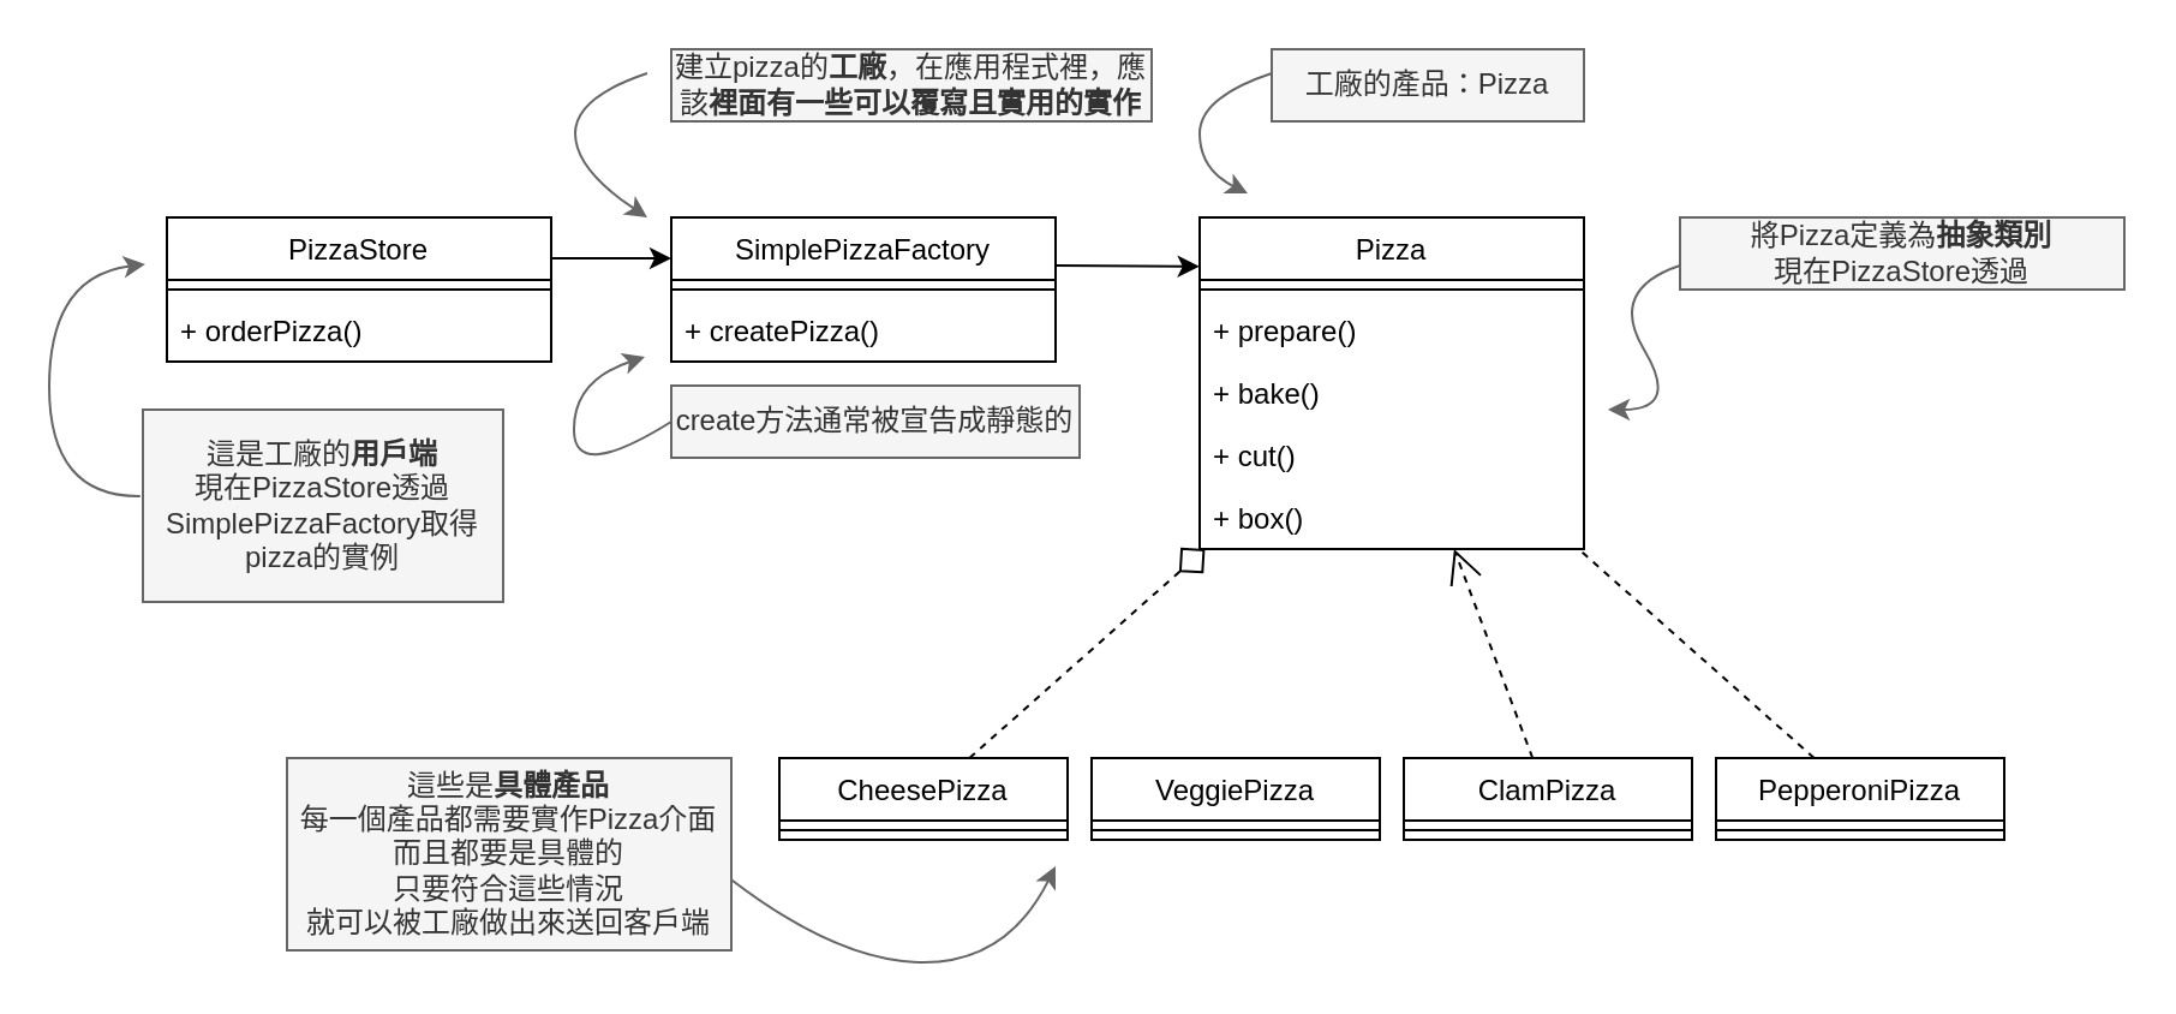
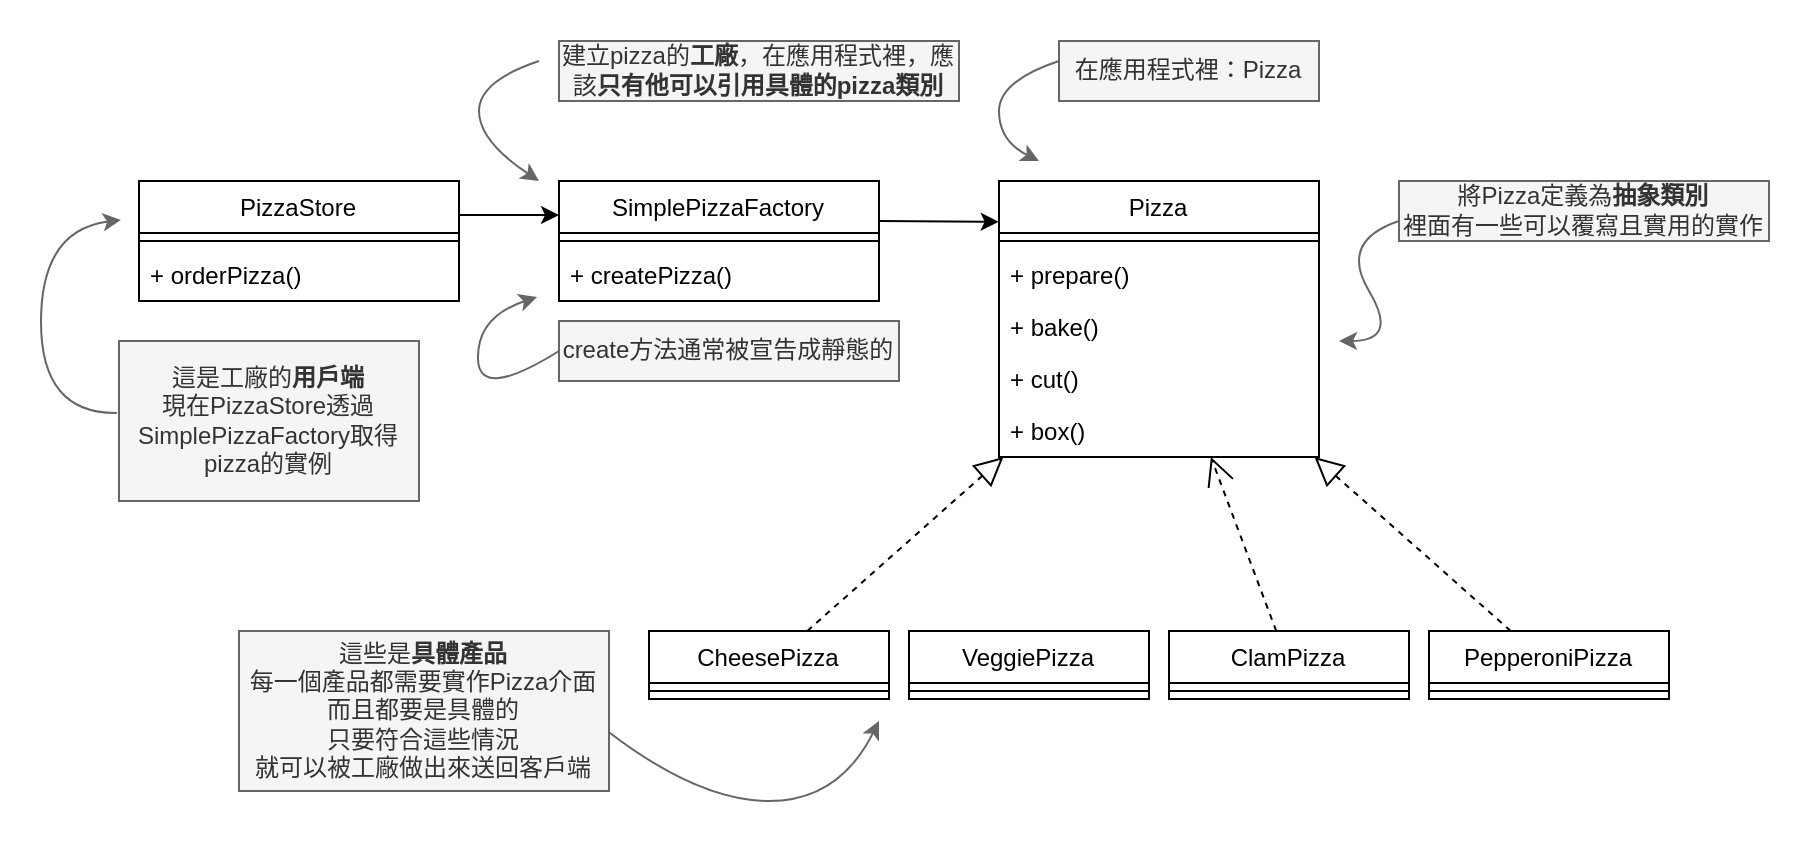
  <mxCell id="0" />
  <mxCell id="1" parent="0" />
  <mxCell id="2" value="PizzaStore" style="swimlane;fontStyle=0;align=center;verticalAlign=top;childLayout=stackLayout;horizontal=1;startSize=26;horizontalStack=0;resizeParent=1;resizeLast=0;collapsible=1;marginBottom=0;rounded=0;shadow=0;strokeWidth=1;" parent="1" vertex="1"><mxGeometry x="69" y="90" width="160" height="60" as="geometry"><mxRectangle x="130" y="380" width="160" height="26" as="alternateBounds" /></mxGeometry></mxCell>
  <mxCell id="3" value="" style="line;html=1;strokeWidth=1;align=left;verticalAlign=middle;spacingTop=-1;spacingLeft=3;spacingRight=3;rotatable=0;labelPosition=right;points=[];portConstraint=eastwest;" parent="2" vertex="1"><mxGeometry y="26" width="160" height="8" as="geometry" /></mxCell>
  <mxCell id="4" value="+ orderPizza()" style="text;align=left;verticalAlign=top;spacingLeft=4;spacingRight=4;overflow=hidden;rotatable=0;points=[[0,0.5],[1,0.5]];portConstraint=eastwest;fontStyle=0" parent="2" vertex="1"><mxGeometry y="34" width="160" height="26" as="geometry" /></mxCell>
  <mxCell id="5" value="SimplePizzaFactory" style="swimlane;fontStyle=0;align=center;verticalAlign=top;childLayout=stackLayout;horizontal=1;startSize=26;horizontalStack=0;resizeParent=1;resizeLast=0;collapsible=1;marginBottom=0;rounded=0;shadow=0;strokeWidth=1;" parent="1" vertex="1"><mxGeometry x="279" y="90" width="160" height="60" as="geometry"><mxRectangle x="130" y="380" width="160" height="26" as="alternateBounds" /></mxGeometry></mxCell>
  <mxCell id="6" value="" style="line;html=1;strokeWidth=1;align=left;verticalAlign=middle;spacingTop=-1;spacingLeft=3;spacingRight=3;rotatable=0;labelPosition=right;points=[];portConstraint=eastwest;" parent="5" vertex="1"><mxGeometry y="26" width="160" height="8" as="geometry" /></mxCell>
  <mxCell id="7" value="+ createPizza()" style="text;align=left;verticalAlign=top;spacingLeft=4;spacingRight=4;overflow=hidden;rotatable=0;points=[[0,0.5],[1,0.5]];portConstraint=eastwest;fontStyle=0" parent="5" vertex="1"><mxGeometry y="34" width="160" height="26" as="geometry" /></mxCell>
  <mxCell id="8" value="Pizza" style="swimlane;fontStyle=0;align=center;verticalAlign=top;childLayout=stackLayout;horizontal=1;startSize=26;horizontalStack=0;resizeParent=1;resizeLast=0;collapsible=1;marginBottom=0;rounded=0;shadow=0;strokeWidth=1;" parent="1" vertex="1"><mxGeometry x="499" y="90" width="160" height="138" as="geometry"><mxRectangle x="130" y="380" width="160" height="26" as="alternateBounds" /></mxGeometry></mxCell>
  <mxCell id="9" value="" style="line;html=1;strokeWidth=1;align=left;verticalAlign=middle;spacingTop=-1;spacingLeft=3;spacingRight=3;rotatable=0;labelPosition=right;points=[];portConstraint=eastwest;" parent="8" vertex="1"><mxGeometry y="26" width="160" height="8" as="geometry" /></mxCell>
  <mxCell id="10" value="+ prepare()" style="text;align=left;verticalAlign=top;spacingLeft=4;spacingRight=4;overflow=hidden;rotatable=0;points=[[0,0.5],[1,0.5]];portConstraint=eastwest;fontStyle=0" parent="8" vertex="1"><mxGeometry y="34" width="160" height="26" as="geometry" /></mxCell>
  <mxCell id="11" value="+ bake()" style="text;align=left;verticalAlign=top;spacingLeft=4;spacingRight=4;overflow=hidden;rotatable=0;points=[[0,0.5],[1,0.5]];portConstraint=eastwest;fontStyle=0" vertex="1" parent="8"><mxGeometry y="60" width="160" height="26" as="geometry" /></mxCell>
  <mxCell id="12" value="+ cut()" style="text;align=left;verticalAlign=top;spacingLeft=4;spacingRight=4;overflow=hidden;rotatable=0;points=[[0,0.5],[1,0.5]];portConstraint=eastwest;fontStyle=0" vertex="1" parent="8"><mxGeometry y="86" width="160" height="26" as="geometry" /></mxCell>
  <mxCell id="13" value="+ box()" style="text;align=left;verticalAlign=top;spacingLeft=4;spacingRight=4;overflow=hidden;rotatable=0;points=[[0,0.5],[1,0.5]];portConstraint=eastwest;fontStyle=0" vertex="1" parent="8"><mxGeometry y="112" width="160" height="26" as="geometry" /></mxCell>
  <mxCell id="14" value="CheesePizza" style="swimlane;fontStyle=0;align=center;verticalAlign=top;childLayout=stackLayout;horizontal=1;startSize=26;horizontalStack=0;resizeParent=1;resizeLast=0;collapsible=1;marginBottom=0;rounded=0;shadow=0;strokeWidth=1;" vertex="1" parent="1"><mxGeometry x="324" y="315" width="120" height="34" as="geometry"><mxRectangle x="130" y="380" width="160" height="26" as="alternateBounds" /></mxGeometry></mxCell>
  <mxCell id="15" value="" style="line;html=1;strokeWidth=1;align=left;verticalAlign=middle;spacingTop=-1;spacingLeft=3;spacingRight=3;rotatable=0;labelPosition=right;points=[];portConstraint=eastwest;" vertex="1" parent="14"><mxGeometry y="26" width="120" height="8" as="geometry" /></mxCell>
  <mxCell id="16" value="VeggiePizza" style="swimlane;fontStyle=0;align=center;verticalAlign=top;childLayout=stackLayout;horizontal=1;startSize=26;horizontalStack=0;resizeParent=1;resizeLast=0;collapsible=1;marginBottom=0;rounded=0;shadow=0;strokeWidth=1;" vertex="1" parent="1"><mxGeometry x="454" y="315" width="120" height="34" as="geometry"><mxRectangle x="130" y="380" width="160" height="26" as="alternateBounds" /></mxGeometry></mxCell>
  <mxCell id="17" value="" style="line;html=1;strokeWidth=1;align=left;verticalAlign=middle;spacingTop=-1;spacingLeft=3;spacingRight=3;rotatable=0;labelPosition=right;points=[];portConstraint=eastwest;" vertex="1" parent="16"><mxGeometry y="26" width="120" height="8" as="geometry" /></mxCell>
  <mxCell id="18" value="ClamPizza" style="swimlane;fontStyle=0;align=center;verticalAlign=top;childLayout=stackLayout;horizontal=1;startSize=26;horizontalStack=0;resizeParent=1;resizeLast=0;collapsible=1;marginBottom=0;rounded=0;shadow=0;strokeWidth=1;" vertex="1" parent="1"><mxGeometry x="584" y="315" width="120" height="34" as="geometry"><mxRectangle x="130" y="380" width="160" height="26" as="alternateBounds" /></mxGeometry></mxCell>
  <mxCell id="19" value="" style="line;html=1;strokeWidth=1;align=left;verticalAlign=middle;spacingTop=-1;spacingLeft=3;spacingRight=3;rotatable=0;labelPosition=right;points=[];portConstraint=eastwest;" vertex="1" parent="18"><mxGeometry y="26" width="120" height="8" as="geometry" /></mxCell>
  <mxCell id="20" value="PepperoniPizza" style="swimlane;fontStyle=0;align=center;verticalAlign=top;childLayout=stackLayout;horizontal=1;startSize=26;horizontalStack=0;resizeParent=1;resizeLast=0;collapsible=1;marginBottom=0;rounded=0;shadow=0;strokeWidth=1;" vertex="1" parent="1"><mxGeometry x="714" y="315" width="120" height="34" as="geometry"><mxRectangle x="130" y="380" width="160" height="26" as="alternateBounds" /></mxGeometry></mxCell>
  <mxCell id="21" value="" style="line;html=1;strokeWidth=1;align=left;verticalAlign=middle;spacingTop=-1;spacingLeft=3;spacingRight=3;rotatable=0;labelPosition=right;points=[];portConstraint=eastwest;" vertex="1" parent="20"><mxGeometry y="26" width="120" height="8" as="geometry" /></mxCell>
  <mxCell id="22" value="" style="endArrow=classic;html=1;rounded=0;" edge="1" parent="1"><mxGeometry width="50" height="50" relative="1" as="geometry"><mxPoint x="229" y="107" as="sourcePoint" /><mxPoint x="279" y="107" as="targetPoint" /></mxGeometry></mxCell>
  <mxCell id="23" value="" style="endArrow=classic;html=1;rounded=0;entryX=-0.001;entryY=0.148;entryDx=0;entryDy=0;entryPerimeter=0;" edge="1" parent="1" target="8"><mxGeometry width="50" height="50" relative="1" as="geometry"><mxPoint x="439" y="110" as="sourcePoint" /><mxPoint x="489" y="110" as="targetPoint" /></mxGeometry></mxCell>
- <mxCell id="24" value="" style="endArrow=diamond;dashed=1;endFill=0;endSize=12;html=1;rounded=0;" edge="1" parent="1" source="14" target="8"><mxGeometry width="160" relative="1" as="geometry"><mxPoint x="389" y="228" as="sourcePoint" /><mxPoint x="549" y="228" as="targetPoint" /></mxGeometry></mxCell>
+ <mxCell id="24" value="" style="endArrow=block;dashed=1;endFill=0;endSize=12;html=1;rounded=0;" edge="1" parent="1" source="14" target="8"><mxGeometry width="160" relative="1" as="geometry"><mxPoint x="389" y="228" as="sourcePoint" /><mxPoint x="549" y="228" as="targetPoint" /></mxGeometry></mxCell>
  <mxCell id="25" value="" style="endArrow=open;dashed=1;endFill=0;endSize=12;html=1;rounded=0;" edge="1" parent="1" source="18" target="8"><mxGeometry width="160" relative="1" as="geometry"><mxPoint x="530" y="325" as="sourcePoint" /><mxPoint x="563" y="238" as="targetPoint" /></mxGeometry></mxCell>
- <mxCell id="26" value="" style="endArrow=none;dashed=1;endFill=0;endSize=12;html=1;rounded=0;" edge="1" parent="1" source="20" target="8"><mxGeometry width="160" relative="1" as="geometry"><mxPoint x="648" y="325" as="sourcePoint" /><mxPoint x="615" y="238" as="targetPoint" /></mxGeometry></mxCell>
+ <mxCell id="26" value="" style="endArrow=block;dashed=1;endFill=0;endSize=12;html=1;rounded=0;" edge="1" parent="1" source="20" target="8"><mxGeometry width="160" relative="1" as="geometry"><mxPoint x="648" y="325" as="sourcePoint" /><mxPoint x="615" y="238" as="targetPoint" /></mxGeometry></mxCell>
  <mxCell id="27" value="這是工廠的&lt;b&gt;用戶端&lt;/b&gt;&lt;div&gt;現在PizzaStore透過&lt;br&gt;SimplePizzaFactory取得&lt;br&gt;pizza的實例&lt;/div&gt;" style="text;html=1;align=center;verticalAlign=middle;whiteSpace=wrap;rounded=0;fillColor=#f5f5f5;fontColor=#333333;strokeColor=#666666;" vertex="1" parent="1"><mxGeometry x="59" y="170" width="150" height="80" as="geometry" /></mxCell>
  <mxCell id="28" value="create方法通常被宣告成靜態的" style="text;html=1;align=center;verticalAlign=middle;whiteSpace=wrap;rounded=0;fillColor=#f5f5f5;fontColor=#333333;strokeColor=#666666;" vertex="1" parent="1"><mxGeometry x="279" y="160" width="170" height="30" as="geometry" /></mxCell>
- <mxCell id="29" value="建立pizza的&lt;b&gt;工廠&lt;/b&gt;，在應用程式裡，應該&lt;b&gt;裡面有一些可以覆寫且實用的實作&lt;/b&gt;" style="text;html=1;align=center;verticalAlign=middle;whiteSpace=wrap;rounded=0;fillColor=#f5f5f5;fontColor=#333333;strokeColor=#666666;" vertex="1" parent="1"><mxGeometry x="279" y="20" width="200" height="30" as="geometry" /></mxCell>
- <mxCell id="30" value="工廠的產品：Pizza" style="text;html=1;align=center;verticalAlign=middle;whiteSpace=wrap;rounded=0;fillColor=#f5f5f5;fontColor=#333333;strokeColor=#666666;" vertex="1" parent="1"><mxGeometry x="529" y="20" width="130" height="30" as="geometry" /></mxCell>
- <mxCell id="31" value="將Pizza定義為&lt;b&gt;抽象類別&lt;/b&gt;&lt;div&gt;現在PizzaStore透過&lt;/div&gt;" style="text;html=1;align=center;verticalAlign=middle;whiteSpace=wrap;rounded=0;fillColor=#f5f5f5;fontColor=#333333;strokeColor=#666666;" vertex="1" parent="1"><mxGeometry x="699" y="90" width="185" height="30" as="geometry" /></mxCell>
+ <mxCell id="29" value="建立pizza的&lt;b&gt;工廠&lt;/b&gt;，在應用程式裡，應該&lt;b&gt;只有他可以引用具體的pizza類別&lt;/b&gt;" style="text;html=1;align=center;verticalAlign=middle;whiteSpace=wrap;rounded=0;fillColor=#f5f5f5;fontColor=#333333;strokeColor=#666666;" vertex="1" parent="1"><mxGeometry x="279" y="20" width="200" height="30" as="geometry" /></mxCell>
+ <mxCell id="30" value="在應用程式裡：Pizza" style="text;html=1;align=center;verticalAlign=middle;whiteSpace=wrap;rounded=0;fillColor=#f5f5f5;fontColor=#333333;strokeColor=#666666;" vertex="1" parent="1"><mxGeometry x="529" y="20" width="130" height="30" as="geometry" /></mxCell>
+ <mxCell id="31" value="將Pizza定義為&lt;b&gt;抽象類別&lt;/b&gt;&lt;div&gt;裡面有一些可以覆寫且實用的實作&lt;/div&gt;" style="text;html=1;align=center;verticalAlign=middle;whiteSpace=wrap;rounded=0;fillColor=#f5f5f5;fontColor=#333333;strokeColor=#666666;" vertex="1" parent="1"><mxGeometry x="699" y="90" width="185" height="30" as="geometry" /></mxCell>
  <mxCell id="32" value="這些是&lt;b&gt;具體產品&lt;/b&gt;&lt;div&gt;每一個產品都需要實作Pizza介面&lt;/div&gt;&lt;div&gt;而且都要是具體的&lt;/div&gt;&lt;div&gt;只要符合這些情況&lt;br&gt;就可以被工廠做出來送回客戶端&lt;/div&gt;" style="text;html=1;align=center;verticalAlign=middle;whiteSpace=wrap;rounded=0;fillColor=#f5f5f5;fontColor=#333333;strokeColor=#666666;" vertex="1" parent="1"><mxGeometry x="119" y="315" width="185" height="80" as="geometry" /></mxCell>
  <mxCell id="33" value="" style="curved=1;endArrow=classic;html=1;rounded=0;exitX=-0.014;exitY=0.394;exitDx=0;exitDy=0;exitPerimeter=0;entryX=0;entryY=0.25;entryDx=0;entryDy=0;fillColor=#f5f5f5;strokeColor=#666666;" edge="1" parent="1"><mxGeometry width="50" height="50" relative="1" as="geometry"><mxPoint x="57.9" y="206.02" as="sourcePoint" /><mxPoint x="60" y="109.5" as="targetPoint" /><Array as="points"><mxPoint x="20" y="206.5" /><mxPoint x="20" y="114.5" /></Array></mxGeometry></mxCell>
  <mxCell id="34" value="" style="curved=1;endArrow=classic;html=1;rounded=0;fillColor=#f5f5f5;strokeColor=#666666;" edge="1" parent="1"><mxGeometry width="50" height="50" relative="1" as="geometry"><mxPoint x="269" y="30" as="sourcePoint" /><mxPoint x="269" y="90" as="targetPoint" /><Array as="points"><mxPoint x="239" y="40" /><mxPoint x="239" y="70" /></Array></mxGeometry></mxCell>
  <mxCell id="35" value="" style="curved=1;endArrow=classic;html=1;rounded=0;fillColor=#f5f5f5;strokeColor=#666666;" edge="1" parent="1"><mxGeometry width="50" height="50" relative="1" as="geometry"><mxPoint x="529" y="30" as="sourcePoint" /><mxPoint x="519" y="80" as="targetPoint" /><Array as="points"><mxPoint x="499" y="40" /><mxPoint x="499" y="70" /></Array></mxGeometry></mxCell>
  <mxCell id="36" value="" style="curved=1;endArrow=classic;html=1;rounded=0;fillColor=#f5f5f5;strokeColor=#666666;" edge="1" parent="1"><mxGeometry width="50" height="50" relative="1" as="geometry"><mxPoint x="699" y="110" as="sourcePoint" /><mxPoint x="669" y="170" as="targetPoint" /><Array as="points"><mxPoint x="669" y="120" /><mxPoint x="699" y="170" /></Array></mxGeometry></mxCell>
  <mxCell id="37" value="" style="curved=1;endArrow=classic;html=1;rounded=0;fillColor=#f5f5f5;strokeColor=#666666;exitX=1.001;exitY=0.634;exitDx=0;exitDy=0;exitPerimeter=0;" edge="1" parent="1" source="32"><mxGeometry width="50" height="50" relative="1" as="geometry"><mxPoint x="309" y="380" as="sourcePoint" /><mxPoint x="439" y="360" as="targetPoint" /><Array as="points"><mxPoint x="349" y="400" /><mxPoint x="419" y="400" /></Array></mxGeometry></mxCell>
  <mxCell id="38" value="" style="curved=1;endArrow=classic;html=1;rounded=0;fillColor=#f5f5f5;strokeColor=#666666;exitX=0;exitY=0.5;exitDx=0;exitDy=0;" edge="1" parent="1" source="28"><mxGeometry width="50" height="50" relative="1" as="geometry"><mxPoint x="258" y="198" as="sourcePoint" /><mxPoint x="268" y="148" as="targetPoint" /><Array as="points"><mxPoint x="239" y="200" /><mxPoint x="238" y="158" /></Array></mxGeometry></mxCell>
